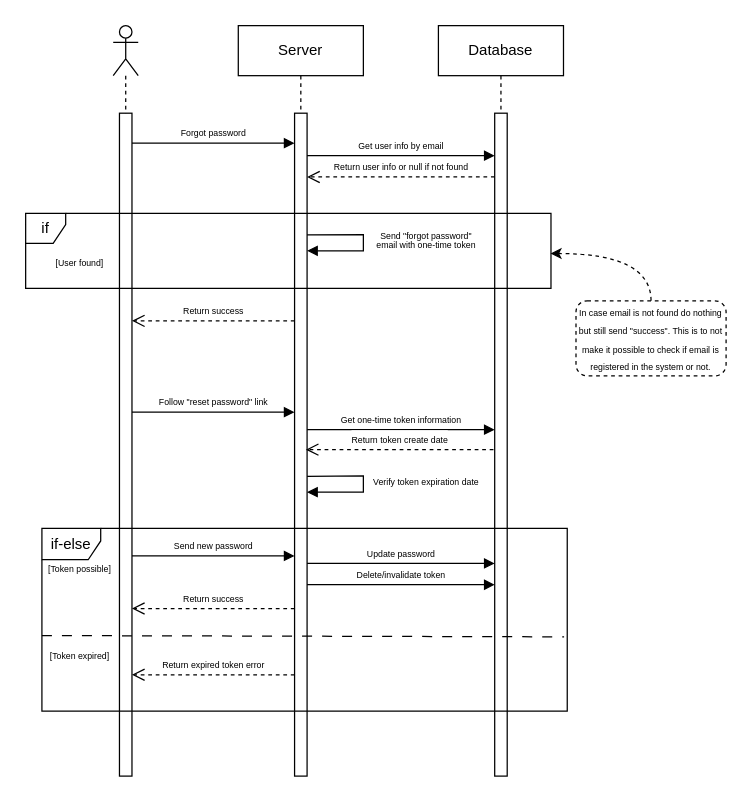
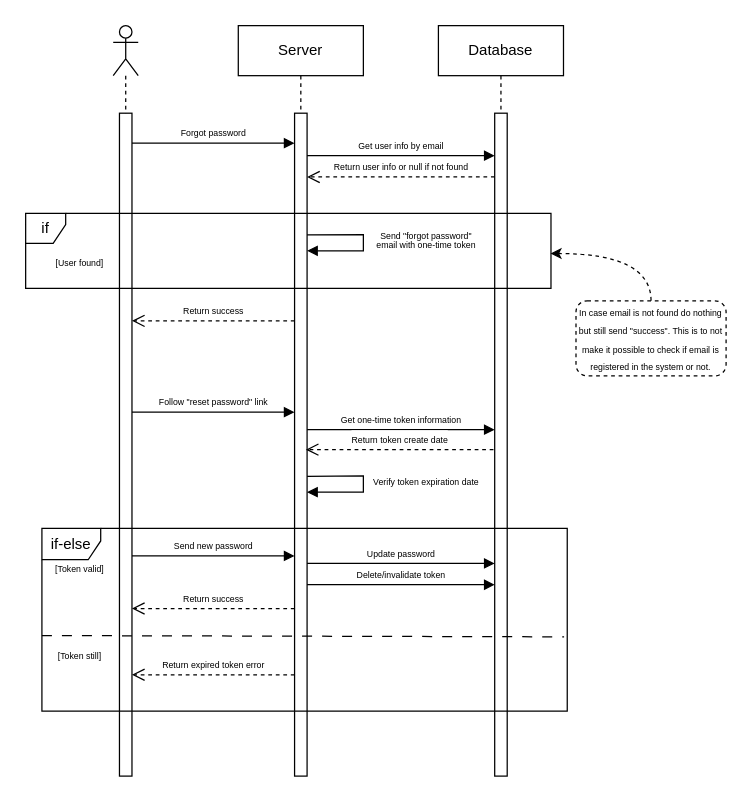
  <mxCell id="0" />
  <mxCell id="1" parent="0" />
  <mxCell id="2" value="" style="shape=umlLifeline;perimeter=lifelinePerimeter;whiteSpace=wrap;html=1;container=1;dropTarget=0;collapsible=0;recursiveResize=0;outlineConnect=0;portConstraint=eastwest;newEdgeStyle={&quot;curved&quot;:0,&quot;rounded&quot;:0};participant=umlActor;" parent="1" vertex="1"><mxGeometry x="90" y="20" width="20" height="600" as="geometry" /></mxCell>
  <mxCell id="3" value="" style="html=1;points=[[0,0,0,0,5],[0,1,0,0,-5],[1,0,0,0,5],[1,1,0,0,-5]];perimeter=orthogonalPerimeter;outlineConnect=0;targetShapes=umlLifeline;portConstraint=eastwest;newEdgeStyle={&quot;curved&quot;:0,&quot;rounded&quot;:0};" parent="2" vertex="1"><mxGeometry x="5" y="70" width="10" height="530" as="geometry" /></mxCell>
  <mxCell id="4" value="Server" style="shape=umlLifeline;perimeter=lifelinePerimeter;whiteSpace=wrap;html=1;container=1;dropTarget=0;collapsible=0;recursiveResize=0;outlineConnect=0;portConstraint=eastwest;newEdgeStyle={&quot;curved&quot;:0,&quot;rounded&quot;:0};" parent="1" vertex="1"><mxGeometry x="190" y="20" width="100" height="600" as="geometry" /></mxCell>
  <mxCell id="5" value="" style="html=1;points=[[0,0,0,0,5],[0,1,0,0,-5],[1,0,0,0,5],[1,1,0,0,-5]];perimeter=orthogonalPerimeter;outlineConnect=0;targetShapes=umlLifeline;portConstraint=eastwest;newEdgeStyle={&quot;curved&quot;:0,&quot;rounded&quot;:0};" parent="4" vertex="1"><mxGeometry x="45" y="70" width="10" height="530" as="geometry" /></mxCell>
  <mxCell id="6" value="Database" style="shape=umlLifeline;perimeter=lifelinePerimeter;whiteSpace=wrap;html=1;container=1;dropTarget=0;collapsible=0;recursiveResize=0;outlineConnect=0;portConstraint=eastwest;newEdgeStyle={&quot;curved&quot;:0,&quot;rounded&quot;:0};" parent="1" vertex="1"><mxGeometry x="350" y="20" width="100" height="600" as="geometry" /></mxCell>
  <mxCell id="7" value="" style="html=1;points=[[0,0,0,0,5],[0,1,0,0,-5],[1,0,0,0,5],[1,1,0,0,-5]];perimeter=orthogonalPerimeter;outlineConnect=0;targetShapes=umlLifeline;portConstraint=eastwest;newEdgeStyle={&quot;curved&quot;:0,&quot;rounded&quot;:0};" parent="6" vertex="1"><mxGeometry x="45" y="70" width="10" height="530" as="geometry" /></mxCell>
  <mxCell id="8" value="&lt;font style=&quot;font-size: 7px;&quot;&gt;Forgot password&lt;/font&gt;" style="html=1;verticalAlign=bottom;endArrow=block;curved=0;rounded=0;" parent="1" edge="1"><mxGeometry width="80" relative="1" as="geometry"><mxPoint x="105" y="114" as="sourcePoint" /><mxPoint x="235" y="114" as="targetPoint" /></mxGeometry></mxCell>
  <mxCell id="9" value="&lt;font style=&quot;font-size: 7px;&quot;&gt;Get user info by email&lt;/font&gt;" style="html=1;verticalAlign=bottom;endArrow=block;curved=0;rounded=0;" parent="1" edge="1"><mxGeometry width="80" relative="1" as="geometry"><mxPoint x="245" y="124" as="sourcePoint" /><mxPoint x="395" y="124" as="targetPoint" /></mxGeometry></mxCell>
  <mxCell id="10" value="&lt;font style=&quot;font-size: 7px;&quot;&gt;Return success&lt;/font&gt;" style="html=1;verticalAlign=bottom;endArrow=open;endSize=8;curved=0;rounded=0;dashed=1;" parent="1" edge="1"><mxGeometry relative="1" as="geometry"><mxPoint x="235" y="256" as="sourcePoint" /><mxPoint x="105" y="256" as="targetPoint" /></mxGeometry></mxCell>
  <mxCell id="11" value="&lt;font style=&quot;font-size: 7px;&quot;&gt;Send &quot;forgot password&quot;&lt;/font&gt;&lt;div style=&quot;line-height: 60%; font-size: 7px;&quot;&gt;&lt;font style=&quot;font-size: 7px;&quot;&gt;email with one-time token&lt;/font&gt;&lt;/div&gt;" style="html=1;verticalAlign=bottom;endArrow=block;curved=0;rounded=0;movable=1;resizable=1;rotatable=1;deletable=1;editable=1;locked=0;connectable=1;" parent="1" edge="1"><mxGeometry x="0.126" y="-50" width="80" relative="1" as="geometry"><mxPoint x="245" y="187.28" as="sourcePoint" /><mxPoint x="245" y="200" as="targetPoint" /><Array as="points"><mxPoint x="290" y="187" /><mxPoint x="290" y="200" /></Array><mxPoint x="50" y="50" as="offset" /></mxGeometry></mxCell>
  <mxCell id="12" value="&lt;font style=&quot;font-size: 7px;&quot;&gt;Return user info or null if not found&lt;/font&gt;" style="html=1;verticalAlign=bottom;endArrow=open;dashed=1;endSize=8;curved=0;rounded=0;" edge="1" parent="1"><mxGeometry relative="1" as="geometry"><mxPoint x="395" y="141" as="sourcePoint" /><mxPoint x="245" y="141" as="targetPoint" /></mxGeometry></mxCell>
  <mxCell id="13" value="if" style="shape=umlFrame;whiteSpace=wrap;html=1;pointerEvents=0;width=32;height=24;" vertex="1" parent="1"><mxGeometry x="20" y="170" width="420" height="60" as="geometry" /></mxCell>
  <mxCell id="14" value="&lt;font style=&quot;font-size: 7px;&quot;&gt;[User found]&lt;/font&gt;" style="text;html=1;align=center;verticalAlign=middle;resizable=0;points=[];autosize=1;strokeColor=none;fillColor=none;" vertex="1" parent="1"><mxGeometry x="33" y="194" width="60" height="30" as="geometry" /></mxCell>
  <mxCell id="15" value="&lt;font style=&quot;font-size: 7px;&quot;&gt;In case email is not found do nothing but still send &quot;success&quot;. This is to not make it possible to check if email is registered in the system or not.&lt;/font&gt;" style="rounded=1;whiteSpace=wrap;html=1;dashed=1;" vertex="1" parent="1"><mxGeometry x="460" y="240" width="120" height="60" as="geometry" /></mxCell>
  <mxCell id="16" style="edgeStyle=orthogonalEdgeStyle;rounded=0;orthogonalLoop=1;jettySize=auto;html=1;exitX=0.5;exitY=0;exitDx=0;exitDy=0;entryX=0.999;entryY=0.536;entryDx=0;entryDy=0;entryPerimeter=0;curved=1;dashed=1;" edge="1" parent="1" source="15" target="13"><mxGeometry relative="1" as="geometry" /></mxCell>
  <mxCell id="17" value="&lt;font style=&quot;font-size: 7px;&quot;&gt;Follow &quot;reset password&quot; link&lt;/font&gt;" style="html=1;verticalAlign=bottom;endArrow=block;curved=0;rounded=0;" edge="1" parent="1"><mxGeometry width="80" relative="1" as="geometry"><mxPoint x="105" y="329" as="sourcePoint" /><mxPoint x="235" y="329" as="targetPoint" /></mxGeometry></mxCell>
  <mxCell id="18" value="&lt;font style=&quot;font-size: 7px;&quot;&gt;Get one-time token information&lt;/font&gt;" style="html=1;verticalAlign=bottom;endArrow=block;curved=0;rounded=0;" edge="1" parent="1"><mxGeometry width="80" relative="1" as="geometry"><mxPoint x="245" y="343" as="sourcePoint" /><mxPoint x="395" y="343" as="targetPoint" /></mxGeometry></mxCell>
  <mxCell id="19" value="if-else" style="shape=umlFrame;whiteSpace=wrap;html=1;pointerEvents=0;width=47;height=25;" vertex="1" parent="1"><mxGeometry x="33" y="422" width="420" height="146" as="geometry" /></mxCell>
- <mxCell id="20" value="&lt;font style=&quot;font-size: 7px;&quot;&gt;[Token possible]&lt;/font&gt;" style="text;html=1;align=center;verticalAlign=middle;resizable=0;points=[];autosize=1;strokeColor=none;fillColor=none;" vertex="1" parent="1"><mxGeometry x="33" y="438" width="60" height="30" as="geometry" /></mxCell>
+ <mxCell id="20" value="&lt;font style=&quot;font-size: 7px;&quot;&gt;[Token valid]&lt;/font&gt;" style="text;html=1;align=center;verticalAlign=middle;resizable=0;points=[];autosize=1;strokeColor=none;fillColor=none;" vertex="1" parent="1"><mxGeometry x="33" y="438" width="60" height="30" as="geometry" /></mxCell>
  <mxCell id="21" value="&lt;font style=&quot;font-size: 7px;&quot;&gt;Return token create date&lt;/font&gt;" style="html=1;verticalAlign=bottom;endArrow=open;dashed=1;endSize=8;curved=0;rounded=0;" edge="1" parent="1"><mxGeometry relative="1" as="geometry"><mxPoint x="394" y="359" as="sourcePoint" /><mxPoint x="244" y="359" as="targetPoint" /></mxGeometry></mxCell>
  <mxCell id="22" value="&lt;font style=&quot;font-size: 7px;&quot;&gt;Send new password&lt;/font&gt;" style="html=1;verticalAlign=bottom;endArrow=block;curved=0;rounded=0;" edge="1" parent="1"><mxGeometry width="80" relative="1" as="geometry"><mxPoint x="105" y="444" as="sourcePoint" /><mxPoint x="235" y="444" as="targetPoint" /></mxGeometry></mxCell>
  <mxCell id="23" value="&lt;font style=&quot;font-size: 7px;&quot;&gt;Update password&lt;/font&gt;" style="html=1;verticalAlign=bottom;endArrow=block;curved=0;rounded=0;" edge="1" parent="1"><mxGeometry width="80" relative="1" as="geometry"><mxPoint x="245" y="450" as="sourcePoint" /><mxPoint x="395" y="450" as="targetPoint" /></mxGeometry></mxCell>
  <mxCell id="24" value="&lt;font style=&quot;font-size: 7px;&quot;&gt;Delete/invalidate token&lt;/font&gt;" style="html=1;verticalAlign=bottom;endArrow=block;curved=0;rounded=0;" edge="1" parent="1"><mxGeometry width="80" relative="1" as="geometry"><mxPoint x="245" y="467" as="sourcePoint" /><mxPoint x="395" y="467" as="targetPoint" /></mxGeometry></mxCell>
  <mxCell id="25" value="&lt;font style=&quot;font-size: 7px;&quot;&gt;Return success&lt;/font&gt;" style="html=1;verticalAlign=bottom;endArrow=open;endSize=8;curved=0;rounded=0;dashed=1;" edge="1" parent="1"><mxGeometry relative="1" as="geometry"><mxPoint x="235" y="486" as="sourcePoint" /><mxPoint x="105" y="486" as="targetPoint" /></mxGeometry></mxCell>
  <mxCell id="26" value="" style="endArrow=none;dashed=1;html=1;rounded=0;exitX=0;exitY=0.518;exitDx=0;exitDy=0;exitPerimeter=0;entryX=0.994;entryY=0.525;entryDx=0;entryDy=0;entryPerimeter=0;dashPattern=8 8;" edge="1" parent="1"><mxGeometry width="50" height="50" relative="1" as="geometry"><mxPoint x="33" y="507.628" as="sourcePoint" /><mxPoint x="450.48" y="508.65" as="targetPoint" /></mxGeometry></mxCell>
- <mxCell id="27" value="&lt;font style=&quot;font-size: 7px;&quot;&gt;[Token expired]&lt;/font&gt;" style="text;html=1;align=center;verticalAlign=middle;resizable=0;points=[];autosize=1;strokeColor=none;fillColor=none;" vertex="1" parent="1"><mxGeometry x="28" y="508" width="70" height="30" as="geometry" /></mxCell>
+ <mxCell id="27" value="&lt;font style=&quot;font-size: 7px;&quot;&gt;[Token still]&lt;/font&gt;" style="text;html=1;align=center;verticalAlign=middle;resizable=0;points=[];autosize=1;strokeColor=none;fillColor=none;" vertex="1" parent="1"><mxGeometry x="28" y="508" width="70" height="30" as="geometry" /></mxCell>
  <mxCell id="28" value="&lt;font style=&quot;font-size: 7px;&quot;&gt;Return expired token error&lt;/font&gt;" style="html=1;verticalAlign=bottom;endArrow=open;endSize=8;curved=0;rounded=0;dashed=1;" edge="1" parent="1"><mxGeometry relative="1" as="geometry"><mxPoint x="235" y="539" as="sourcePoint" /><mxPoint x="105" y="539" as="targetPoint" /></mxGeometry></mxCell>
  <mxCell id="29" value="&lt;span style=&quot;font-size: 7px;&quot;&gt;Verify token expiration date&lt;/span&gt;" style="html=1;verticalAlign=bottom;endArrow=block;curved=0;rounded=0;movable=1;resizable=1;rotatable=1;deletable=1;editable=1;locked=0;connectable=1;" edge="1" parent="1"><mxGeometry x="0.126" y="-50" width="80" relative="1" as="geometry"><mxPoint x="245" y="380.28" as="sourcePoint" /><mxPoint x="245" y="393" as="targetPoint" /><Array as="points"><mxPoint x="290" y="380" /><mxPoint x="290" y="393" /></Array><mxPoint x="50" y="50" as="offset" /></mxGeometry></mxCell>
